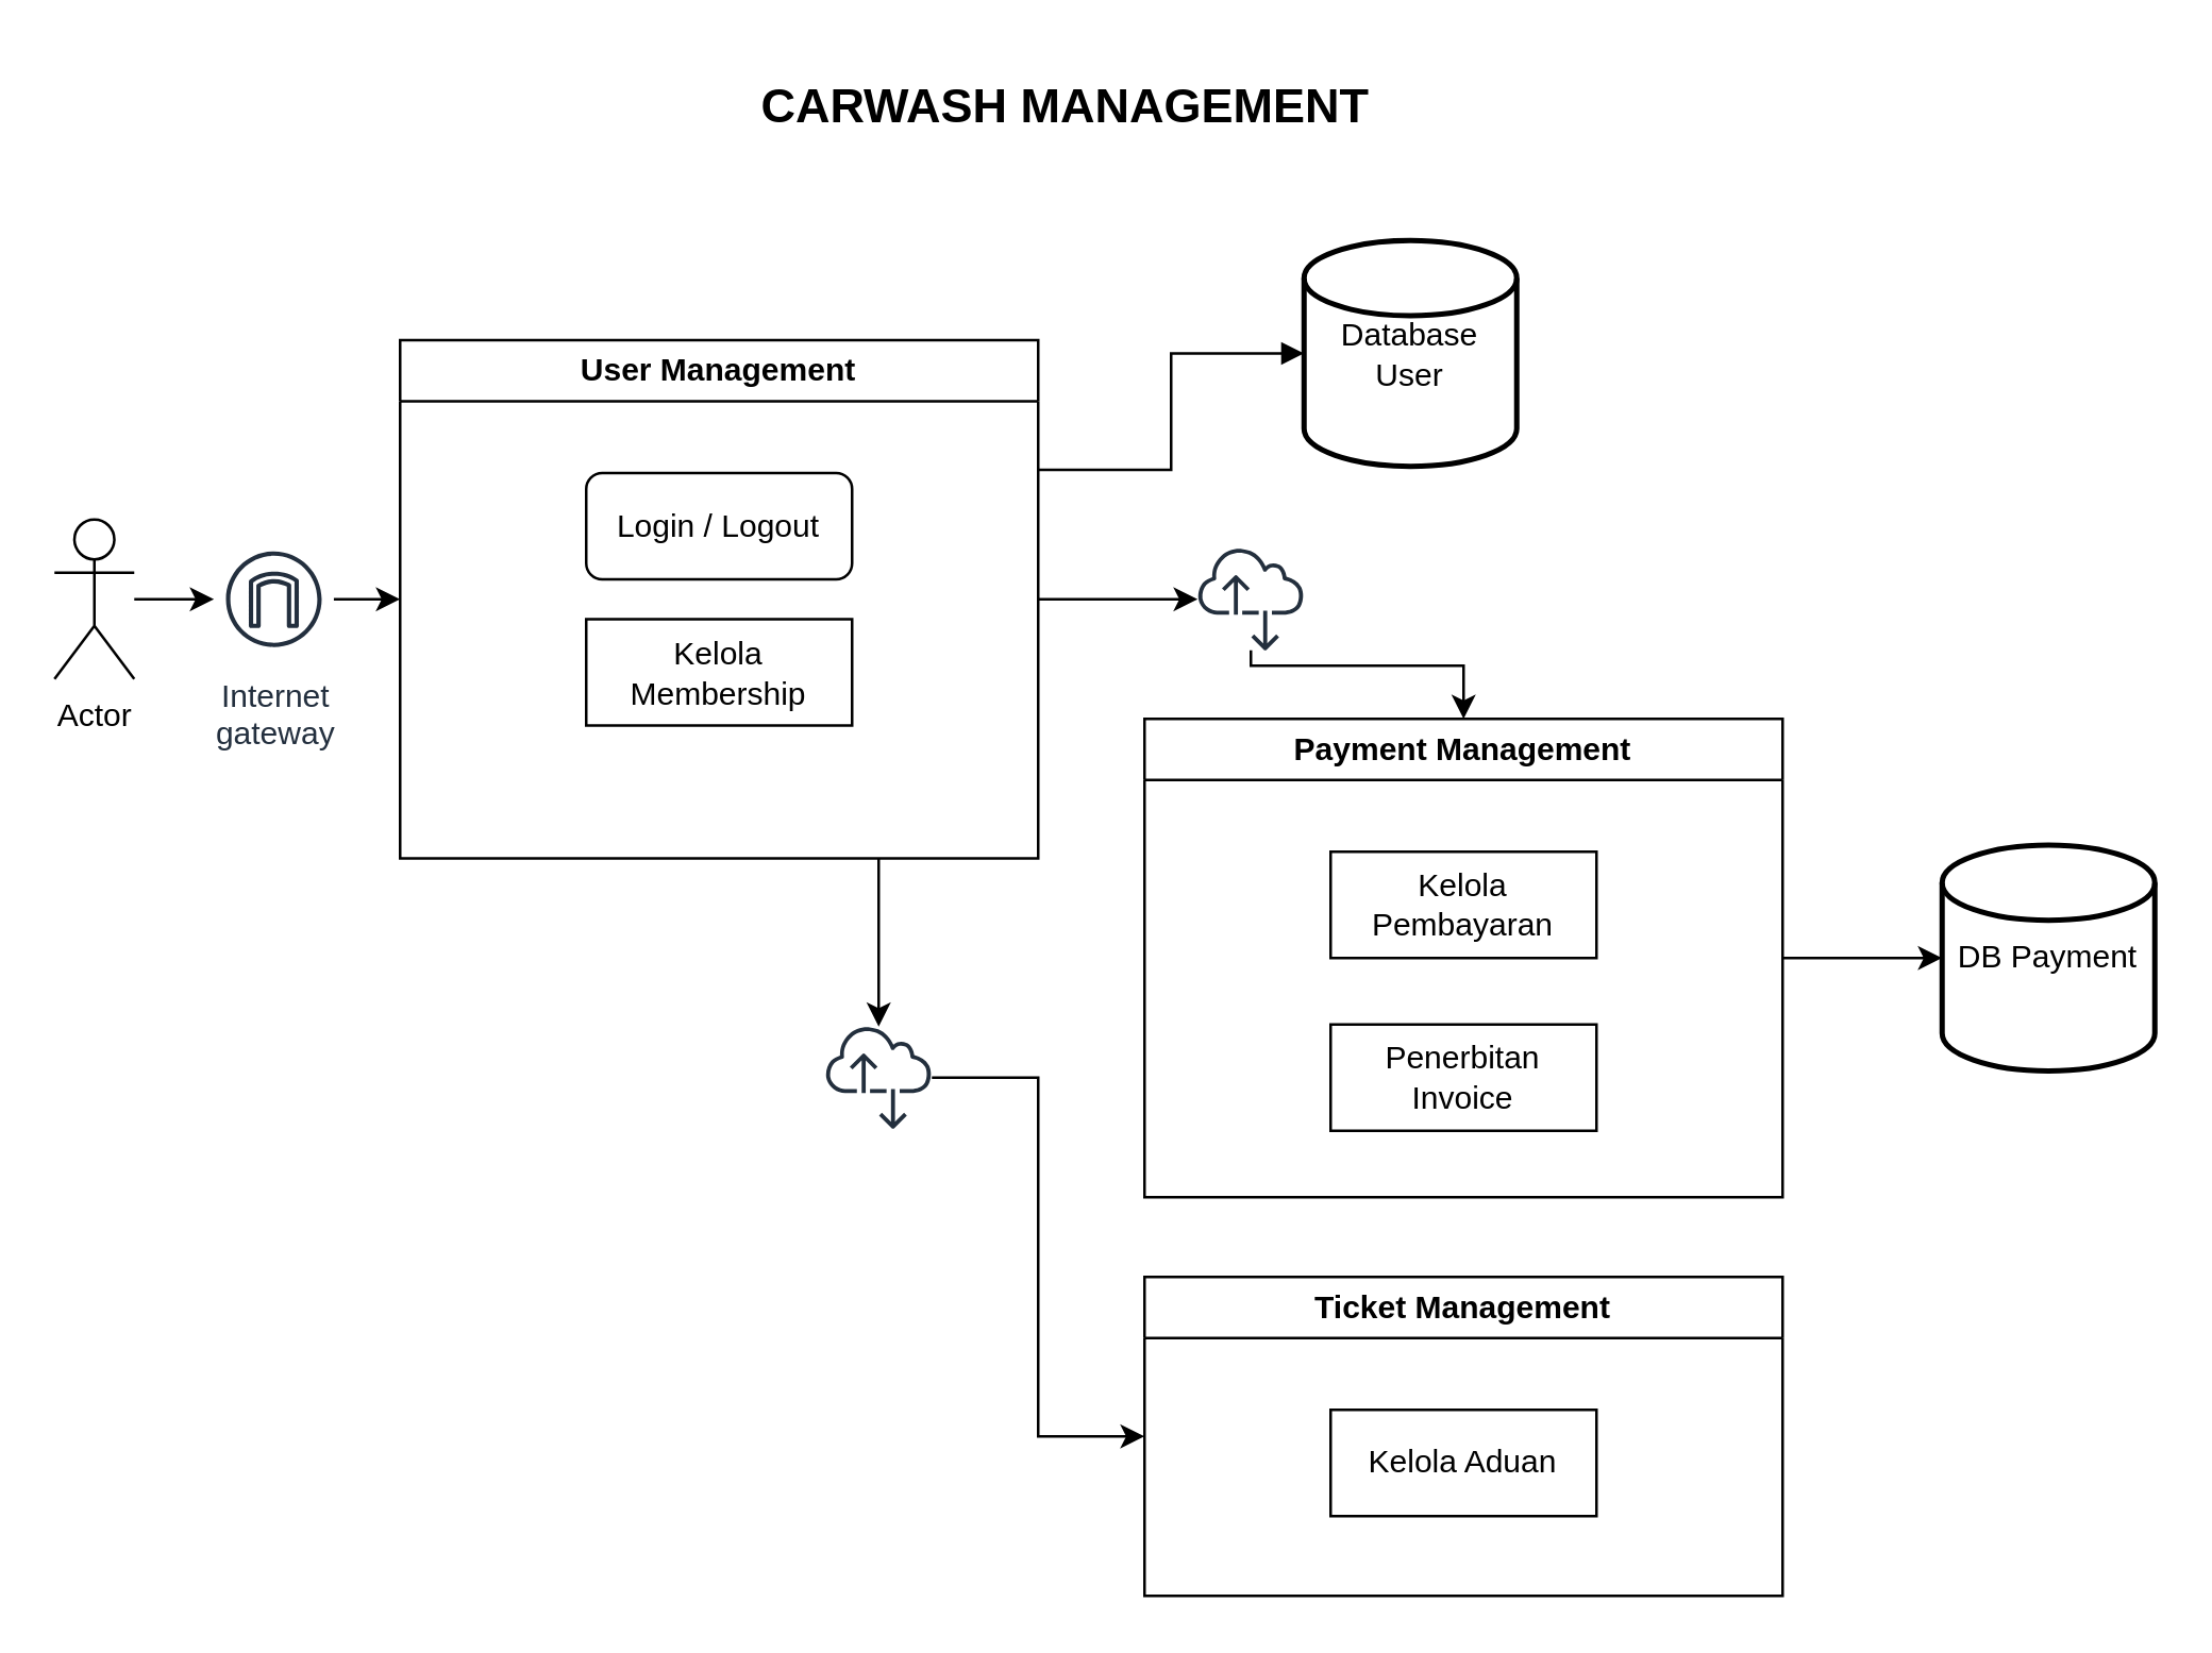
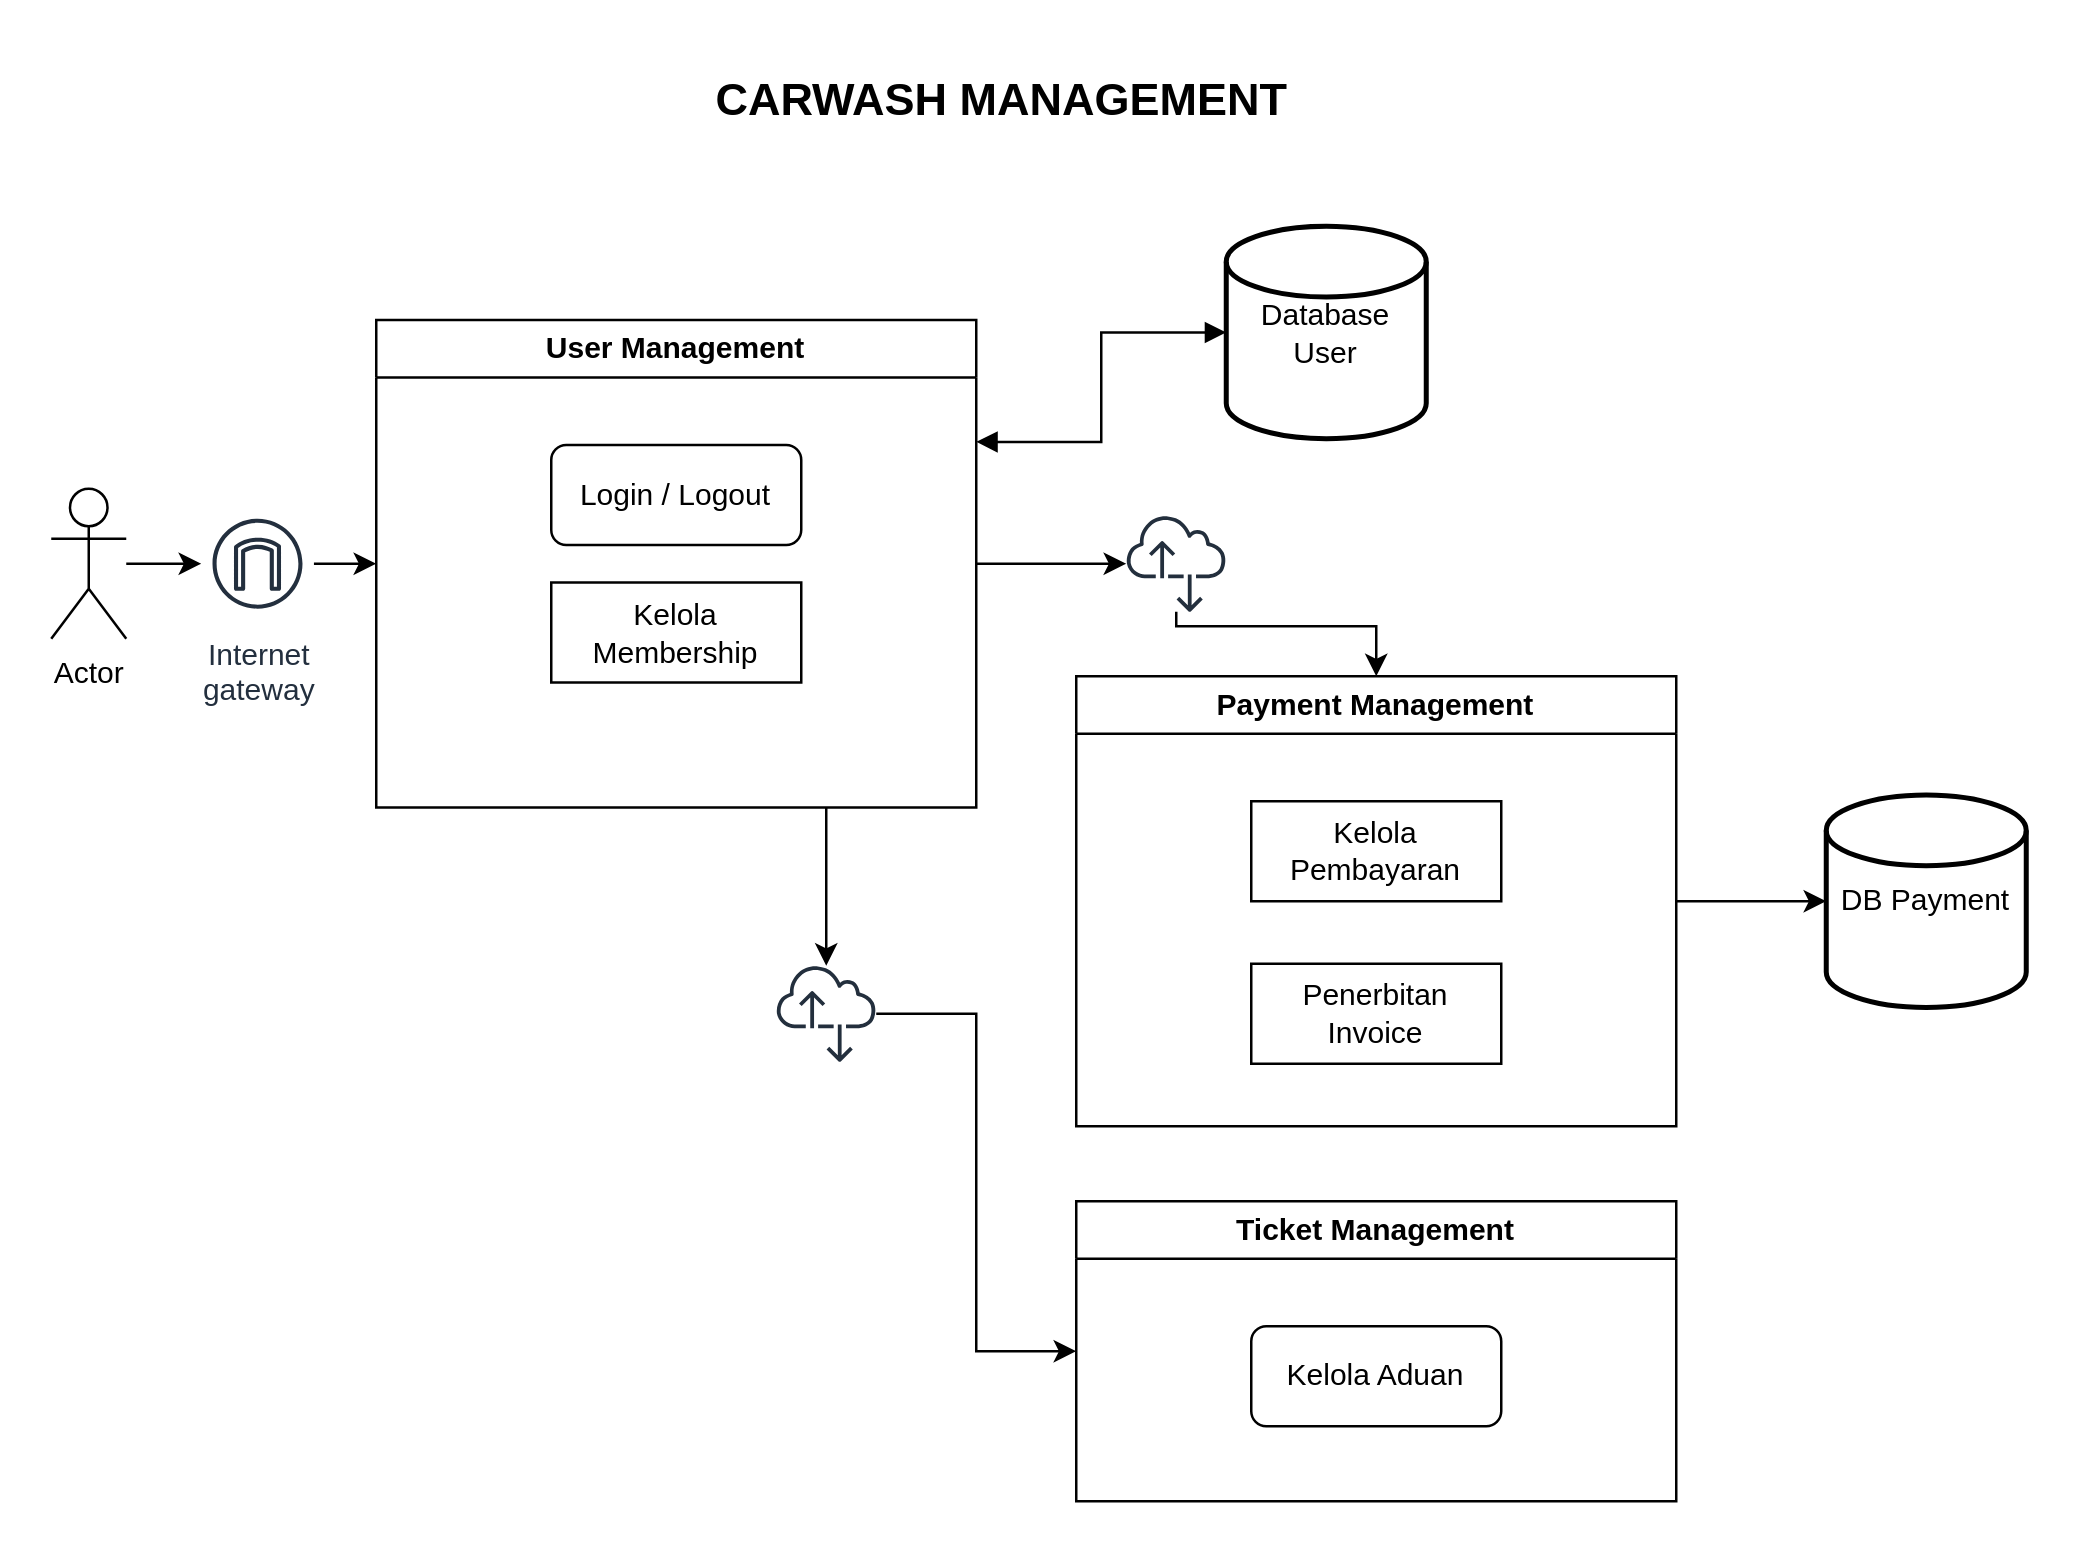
  <mxCell id="0" />
  <mxCell id="1" parent="0" />
  <mxCell id="2" value="" style="edgeStyle=orthogonalEdgeStyle;rounded=0;orthogonalLoop=1;jettySize=auto;html=1;" edge="1" parent="1" source="3" target="18"><mxGeometry relative="1" as="geometry" /></mxCell>
  <mxCell id="3" value="Actor" style="shape=umlActor;verticalLabelPosition=bottom;verticalAlign=top;html=1;outlineConnect=0;" vertex="1" parent="1"><mxGeometry x="20" y="195" width="30" height="60" as="geometry" /></mxCell>
  <mxCell id="4" style="edgeStyle=orthogonalEdgeStyle;rounded=0;orthogonalLoop=1;jettySize=auto;html=1;entryX=0;entryY=0.5;entryDx=0;entryDy=0;" edge="1" parent="1" source="23" target="14"><mxGeometry relative="1" as="geometry" /></mxCell>
  <mxCell id="5" value="User Management" style="swimlane;whiteSpace=wrap;html=1;" vertex="1" parent="1"><mxGeometry x="150" y="127.5" width="240" height="195" as="geometry" /></mxCell>
  <mxCell id="6" value="Login / Logout" style="whiteSpace=wrap;html=1;rounded=1;" vertex="1" parent="5"><mxGeometry x="70" y="50" width="100" height="40" as="geometry" /></mxCell>
  <mxCell id="7" value="Kelola Membership" style="rounded=0;whiteSpace=wrap;html=1;" vertex="1" parent="5"><mxGeometry x="70" y="105" width="100" height="40" as="geometry" /></mxCell>
- <mxCell id="8" style="edgeStyle=orthogonalEdgeStyle;rounded=0;orthogonalLoop=1;jettySize=auto;html=1;exitX=0;exitY=0.5;exitDx=0;exitDy=0;exitPerimeter=0;entryX=1;entryY=0.25;entryDx=0;entryDy=0;startArrow=block;startFill=1;endArrow=none;endFill=1;" edge="1" parent="1" source="9" target="5"><mxGeometry relative="1" as="geometry" /></mxCell>
+ <mxCell id="8" style="edgeStyle=orthogonalEdgeStyle;rounded=0;orthogonalLoop=1;jettySize=auto;html=1;exitX=0;exitY=0.5;exitDx=0;exitDy=0;exitPerimeter=0;entryX=1;entryY=0.25;entryDx=0;entryDy=0;startArrow=block;startFill=1;endArrow=block;endFill=1;" edge="1" parent="1" source="9" target="5"><mxGeometry relative="1" as="geometry" /></mxCell>
  <mxCell id="9" value="Database&lt;br&gt;User" style="strokeWidth=2;html=1;shape=mxgraph.flowchart.database;whiteSpace=wrap;" vertex="1" parent="1"><mxGeometry x="490" y="90" width="80" height="85" as="geometry" /></mxCell>
  <mxCell id="10" value="" style="edgeStyle=orthogonalEdgeStyle;rounded=0;orthogonalLoop=1;jettySize=auto;html=1;" edge="1" parent="1" source="11" target="16"><mxGeometry relative="1" as="geometry" /></mxCell>
  <mxCell id="11" value="Payment Management" style="swimlane;whiteSpace=wrap;html=1;" vertex="1" parent="1"><mxGeometry x="430" y="270" width="240" height="180" as="geometry" /></mxCell>
  <mxCell id="12" value="Kelola Pembayaran" style="rounded=0;whiteSpace=wrap;html=1;" vertex="1" parent="11"><mxGeometry x="70" y="50" width="100" height="40" as="geometry" /></mxCell>
  <mxCell id="13" value="Penerbitan Invoice" style="rounded=0;whiteSpace=wrap;html=1;" vertex="1" parent="11"><mxGeometry x="70" y="115" width="100" height="40" as="geometry" /></mxCell>
  <mxCell id="14" value="Ticket Management" style="swimlane;whiteSpace=wrap;html=1;" vertex="1" parent="1"><mxGeometry x="430" y="480" width="240" height="120" as="geometry" /></mxCell>
- <mxCell id="15" value="Kelola Aduan" style="rounded=0;whiteSpace=wrap;html=1;" vertex="1" parent="14"><mxGeometry x="70" y="50" width="100" height="40" as="geometry" /></mxCell>
+ <mxCell id="15" value="Kelola Aduan" style="whiteSpace=wrap;html=1;rounded=1;" vertex="1" parent="14"><mxGeometry x="70" y="50" width="100" height="40" as="geometry" /></mxCell>
  <mxCell id="16" value="DB Payment" style="strokeWidth=2;html=1;shape=mxgraph.flowchart.database;whiteSpace=wrap;" vertex="1" parent="1"><mxGeometry x="730" y="317.5" width="80" height="85" as="geometry" /></mxCell>
  <mxCell id="17" value="" style="edgeStyle=orthogonalEdgeStyle;rounded=0;orthogonalLoop=1;jettySize=auto;html=1;" edge="1" parent="1" source="18"><mxGeometry relative="1" as="geometry"><mxPoint x="150" y="225" as="targetPoint" /></mxGeometry></mxCell>
  <mxCell id="18" value="Internet&#10;gateway" style="sketch=0;outlineConnect=0;fontColor=#232F3E;gradientColor=none;strokeColor=#232F3E;fillColor=#ffffff;dashed=0;verticalLabelPosition=bottom;verticalAlign=top;align=center;html=1;fontSize=12;fontStyle=0;aspect=fixed;shape=mxgraph.aws4.resourceIcon;resIcon=mxgraph.aws4.internet_gateway;" vertex="1" parent="1"><mxGeometry x="80" y="202.5" width="45" height="45" as="geometry" /></mxCell>
  <mxCell id="19" value="" style="edgeStyle=orthogonalEdgeStyle;rounded=0;orthogonalLoop=1;jettySize=auto;html=1;exitX=1;exitY=0.5;exitDx=0;exitDy=0;entryX=0;entryY=0.5;entryDx=0;entryDy=0;" edge="1" parent="1" source="5" target="21"><mxGeometry relative="1" as="geometry"><mxPoint x="390" y="225" as="sourcePoint" /><mxPoint x="430" y="360" as="targetPoint" /></mxGeometry></mxCell>
  <mxCell id="20" style="edgeStyle=orthogonalEdgeStyle;rounded=0;orthogonalLoop=1;jettySize=auto;html=1;entryX=0.5;entryY=0;entryDx=0;entryDy=0;" edge="1" parent="1" source="21" target="11"><mxGeometry relative="1" as="geometry"><Array as="points"><mxPoint x="470" y="250" /><mxPoint x="550" y="250" /></Array></mxGeometry></mxCell>
  <mxCell id="21" value="" style="sketch=0;outlineConnect=0;fontColor=#232F3E;gradientColor=none;fillColor=#232F3D;strokeColor=none;dashed=0;verticalLabelPosition=bottom;verticalAlign=top;align=center;html=1;fontSize=12;fontStyle=0;aspect=fixed;pointerEvents=1;shape=mxgraph.aws4.internet_alt2;" vertex="1" parent="1"><mxGeometry x="450" y="205" width="40" height="40" as="geometry" /></mxCell>
  <mxCell id="22" value="" style="edgeStyle=orthogonalEdgeStyle;rounded=0;orthogonalLoop=1;jettySize=auto;html=1;exitX=0.75;exitY=1;exitDx=0;exitDy=0;" edge="1" parent="1" source="5" target="23"><mxGeometry relative="1" as="geometry"><mxPoint x="330" y="323" as="sourcePoint" /><mxPoint x="430" y="540" as="targetPoint" /></mxGeometry></mxCell>
  <mxCell id="23" value="" style="sketch=0;outlineConnect=0;fontColor=#232F3E;gradientColor=none;fillColor=#232F3D;strokeColor=none;dashed=0;verticalLabelPosition=bottom;verticalAlign=top;align=center;html=1;fontSize=12;fontStyle=0;aspect=fixed;pointerEvents=1;shape=mxgraph.aws4.internet_alt2;" vertex="1" parent="1"><mxGeometry x="310" y="385" width="40" height="40" as="geometry" /></mxCell>
  <mxCell id="24" value="CARWASH MANAGEMENT" style="text;html=1;align=center;verticalAlign=middle;resizable=0;points=[];autosize=1;strokeColor=none;fillColor=none;fontStyle=1;fontSize=18;" vertex="1" parent="1"><mxGeometry x="275" y="20" width="250" height="40" as="geometry" /></mxCell>
